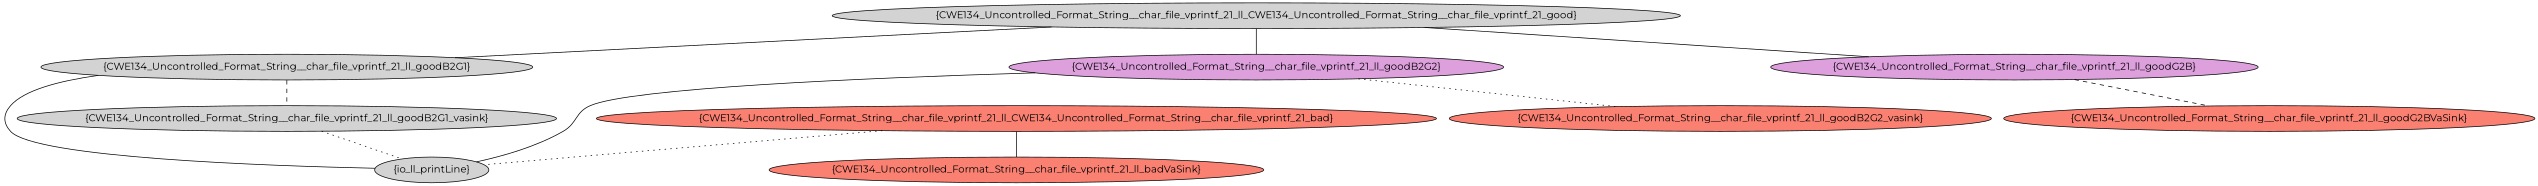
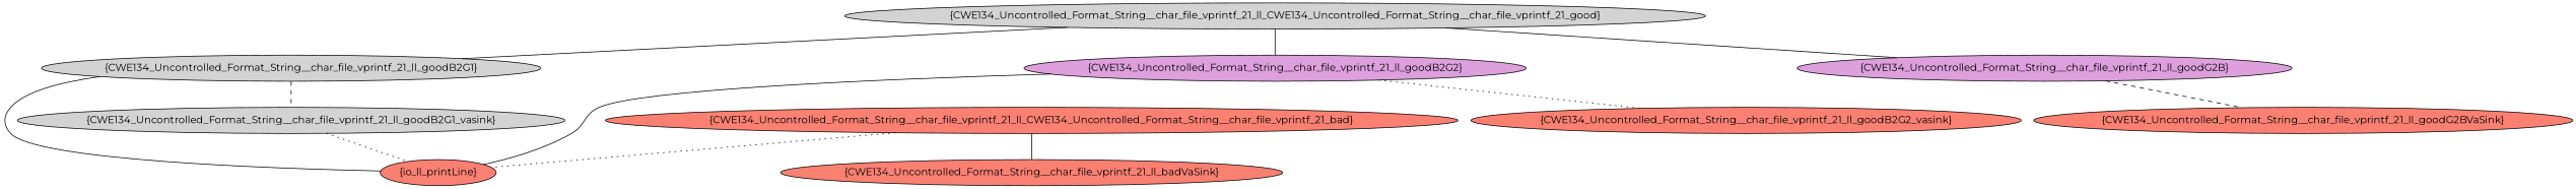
  graph {
    fontname=Montserrat
    node [style=filled fillcolor=salmon fontname=Montserrat]
    edge [style=solid fontname=Montserrat]
    n1 [label="{CWE134_Uncontrolled_Format_String__char_file_vprintf_21_ll_CWE134_Uncontrolled_Format_String__char_file_vprintf_21_bad}"]
-   n2 [label="{io_ll_printLine}" fillcolor=lightgrey]
+   n2 [label="{io_ll_printLine}"]
    n3 [label="{CWE134_Uncontrolled_Format_String__char_file_vprintf_21_ll_badVaSink}"]
    n4 [label="{CWE134_Uncontrolled_Format_String__char_file_vprintf_21_ll_CWE134_Uncontrolled_Format_String__char_file_vprintf_21_good}" fillcolor=lightgrey]
    n5 [label="{CWE134_Uncontrolled_Format_String__char_file_vprintf_21_ll_goodB2G1}" fillcolor=lightgrey]
    n6 [label="{CWE134_Uncontrolled_Format_String__char_file_vprintf_21_ll_goodB2G2}" fillcolor=plum]
    n7 [label="{CWE134_Uncontrolled_Format_String__char_file_vprintf_21_ll_goodG2B}" fillcolor=plum]
    n8 [label="{CWE134_Uncontrolled_Format_String__char_file_vprintf_21_ll_goodB2G1_vasink}" fillcolor=lightgrey]
    n9 [label="{CWE134_Uncontrolled_Format_String__char_file_vprintf_21_ll_goodB2G2_vasink}"]
    n10 [label="{CWE134_Uncontrolled_Format_String__char_file_vprintf_21_ll_goodG2BVaSink}"]
    n1 -- n2 [style=dotted]
    n1 -- n3
    n4 -- n5
    n4 -- n6
    n4 -- n7
    n5 -- n2
    n5 -- n8 [style=dashed]
    n6 -- n2
    n6 -- n9 [style=dotted]
    n7 -- n10 [style=dashed]
    n8 -- n2 [style=dotted]
  }
